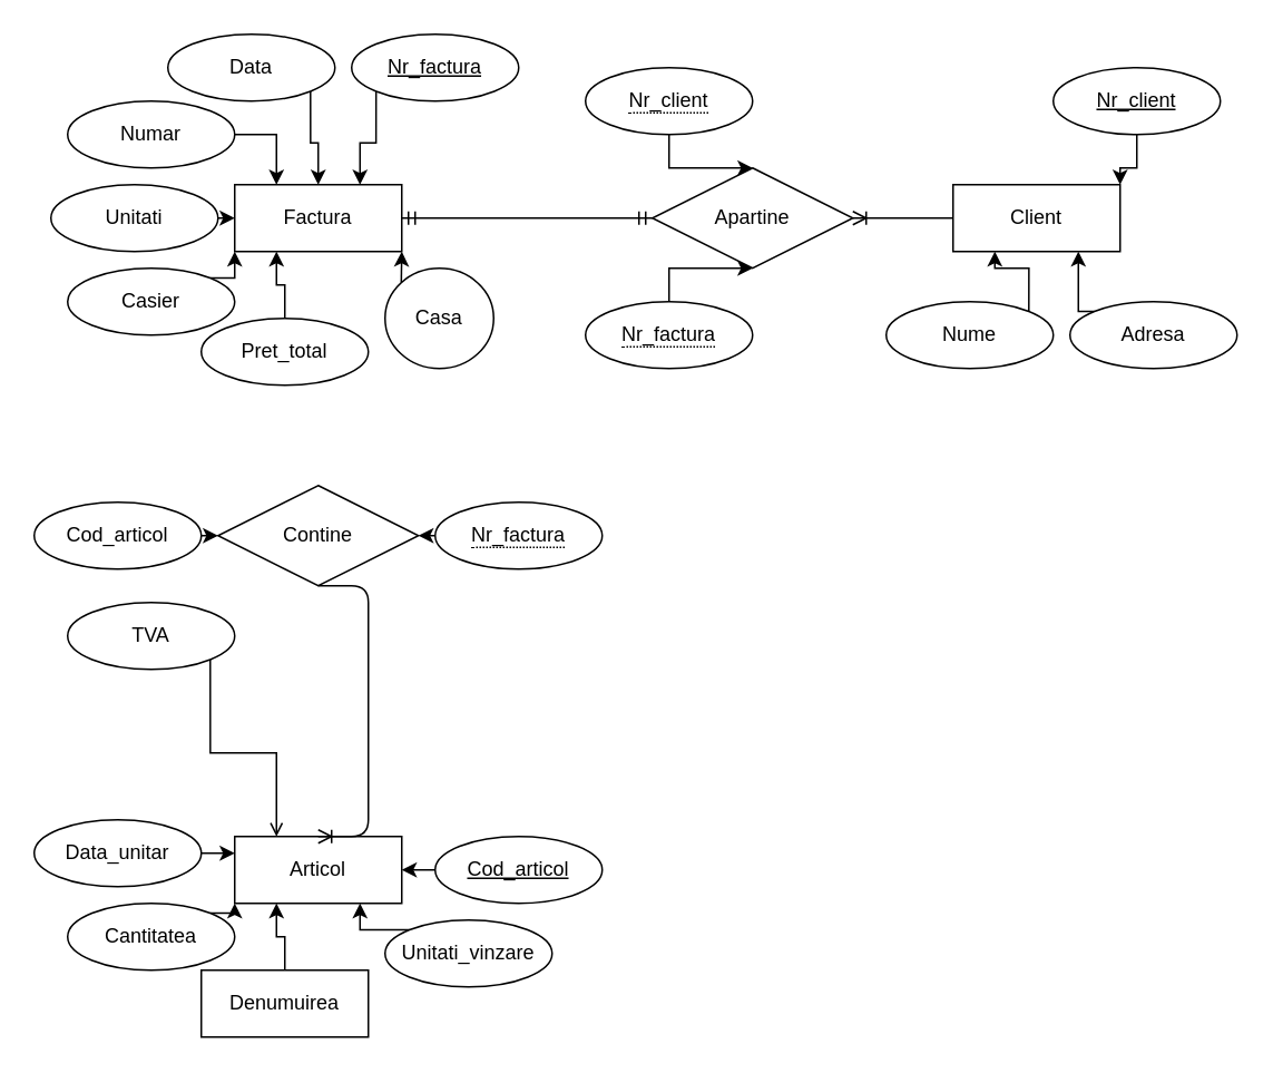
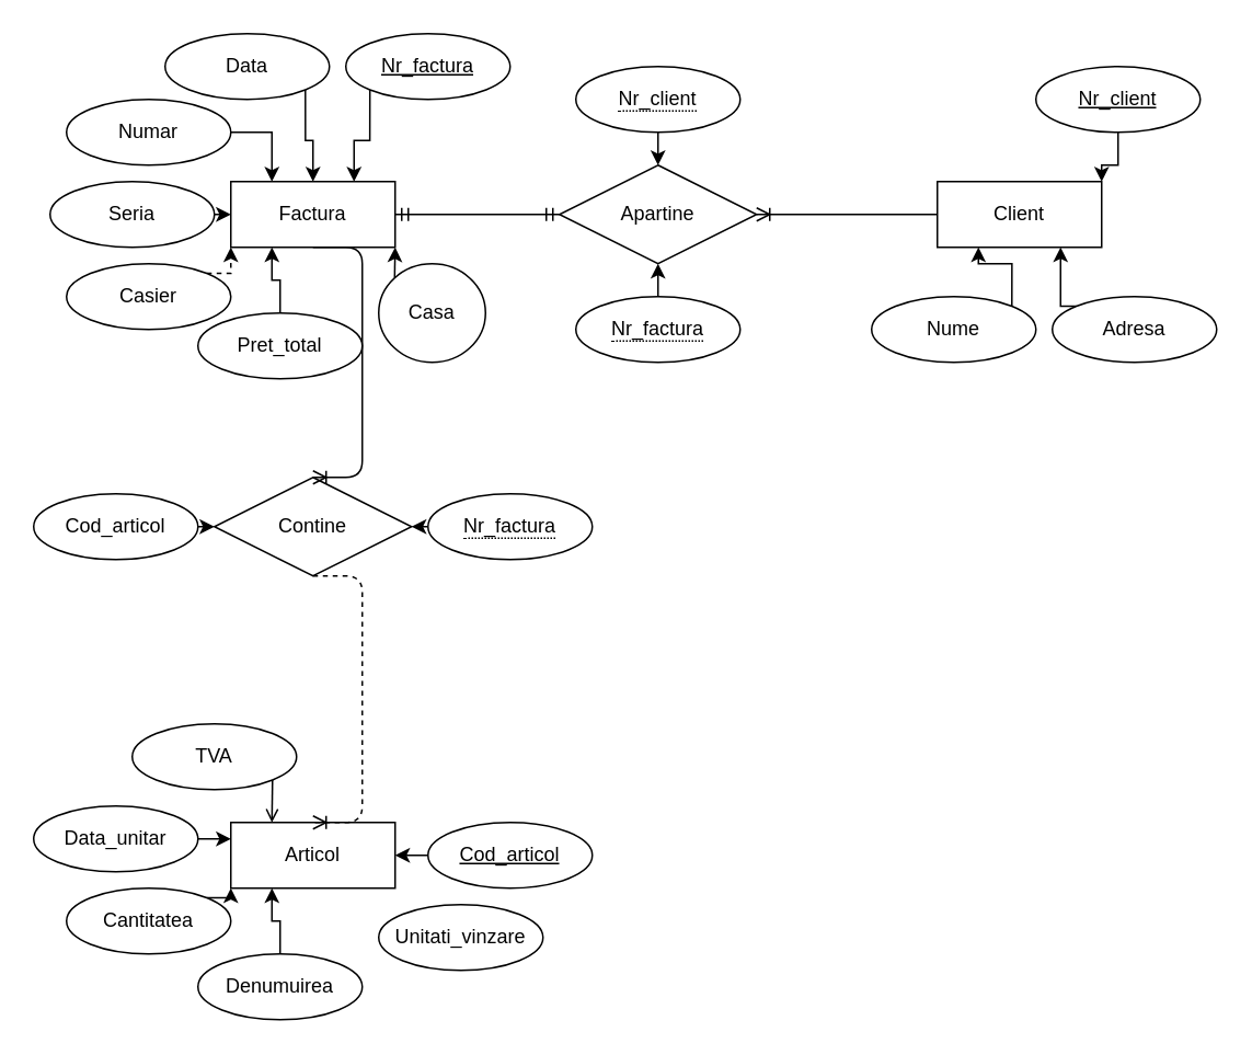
  <mxCell id="0" />
  <mxCell id="1" parent="0" />
  <mxCell id="2" value="Factura" style="whiteSpace=wrap;html=1;align=center;" vertex="1" parent="1"><mxGeometry x="140" y="110" width="100" height="40" as="geometry" /></mxCell>
  <mxCell id="3" value="Client" style="whiteSpace=wrap;html=1;align=center;" vertex="1" parent="1"><mxGeometry x="570" y="110" width="100" height="40" as="geometry" /></mxCell>
  <mxCell id="4" value="Articol" style="whiteSpace=wrap;html=1;align=center;" vertex="1" parent="1"><mxGeometry x="140" y="500" width="100" height="40" as="geometry" /></mxCell>
- <mxCell id="5" value="Apartine" style="shape=rhombus;perimeter=rhombusPerimeter;whiteSpace=wrap;html=1;align=center;" vertex="1" parent="1"><mxGeometry x="390" y="100" width="120" height="60" as="geometry" /></mxCell>
+ <mxCell id="5" value="Apartine" style="shape=rhombus;perimeter=rhombusPerimeter;whiteSpace=wrap;html=1;align=center;" vertex="1" parent="1"><mxGeometry x="340" y="100" width="120" height="60" as="geometry" /></mxCell>
  <mxCell id="6" value="Contine" style="shape=rhombus;perimeter=rhombusPerimeter;whiteSpace=wrap;html=1;align=center;" vertex="1" parent="1"><mxGeometry x="130" y="290" width="120" height="60" as="geometry" /></mxCell>
- <mxCell id="8" value="" style="edgeStyle=entityRelationEdgeStyle;fontSize=12;html=1;endArrow=ERoneToMany;entryX=0.5;entryY=0;entryDx=0;entryDy=0;exitX=0.5;exitY=1;exitDx=0;exitDy=0;" edge="1" parent="1" source="6" target="4"><mxGeometry width="100" height="100" relative="1" as="geometry"><mxPoint x="208" y="329" as="sourcePoint" /><mxPoint x="205" y="460" as="targetPoint" /></mxGeometry></mxCell>
+ <mxCell id="7" value="" style="edgeStyle=entityRelationEdgeStyle;fontSize=12;html=1;endArrow=ERoneToMany;exitX=0.5;exitY=1;exitDx=0;exitDy=0;entryX=0.5;entryY=0;entryDx=0;entryDy=0;" edge="1" parent="1" source="2" target="6"><mxGeometry width="100" height="100" relative="1" as="geometry"><mxPoint x="150" y="320" as="sourcePoint" /><mxPoint x="190" y="220" as="targetPoint" /></mxGeometry></mxCell>
+ <mxCell id="8" value="" style="edgeStyle=entityRelationEdgeStyle;fontSize=12;html=1;endArrow=ERoneToMany;entryX=0.5;entryY=0;entryDx=0;entryDy=0;exitX=0.5;exitY=1;exitDx=0;exitDy=0;dashed=1;" edge="1" parent="1" source="6" target="4"><mxGeometry width="100" height="100" relative="1" as="geometry"><mxPoint x="208" y="329" as="sourcePoint" /><mxPoint x="205" y="460" as="targetPoint" /></mxGeometry></mxCell>
  <mxCell id="9" value="" style="edgeStyle=entityRelationEdgeStyle;fontSize=12;html=1;endArrow=ERmandOne;startArrow=ERmandOne;exitX=1;exitY=0.5;exitDx=0;exitDy=0;entryX=0;entryY=0.5;entryDx=0;entryDy=0;" edge="1" parent="1" source="2" target="5"><mxGeometry width="100" height="100" relative="1" as="geometry"><mxPoint x="330" y="290" as="sourcePoint" /><mxPoint x="430" y="190" as="targetPoint" /></mxGeometry></mxCell>
  <mxCell id="10" value="" style="edgeStyle=entityRelationEdgeStyle;fontSize=12;html=1;endArrow=ERoneToMany;entryX=1;entryY=0.5;entryDx=0;entryDy=0;exitX=0;exitY=0.5;exitDx=0;exitDy=0;" edge="1" parent="1" source="3" target="5"><mxGeometry width="100" height="100" relative="1" as="geometry"><mxPoint x="470" y="270" as="sourcePoint" /><mxPoint x="570" y="170" as="targetPoint" /></mxGeometry></mxCell>
  <mxCell id="11" style="edgeStyle=orthogonalEdgeStyle;rounded=0;orthogonalLoop=1;jettySize=auto;html=1;exitX=0;exitY=0;exitDx=0;exitDy=0;entryX=0.75;entryY=1;entryDx=0;entryDy=0;" edge="1" parent="1" source="12" target="3"><mxGeometry relative="1" as="geometry" /></mxCell>
  <mxCell id="12" value="Adresa" style="ellipse;whiteSpace=wrap;html=1;align=center;" vertex="1" parent="1"><mxGeometry x="640" y="180" width="100" height="40" as="geometry" /></mxCell>
  <mxCell id="13" style="edgeStyle=orthogonalEdgeStyle;rounded=0;orthogonalLoop=1;jettySize=auto;html=1;exitX=0;exitY=1;exitDx=0;exitDy=0;entryX=0.25;entryY=1;entryDx=0;entryDy=0;" edge="1" parent="1" source="14" target="3"><mxGeometry relative="1" as="geometry" /></mxCell>
  <mxCell id="14" value="Nume" style="ellipse;whiteSpace=wrap;html=1;align=center;direction=west;" vertex="1" parent="1"><mxGeometry x="530" y="180" width="100" height="40" as="geometry" /></mxCell>
  <mxCell id="15" style="edgeStyle=orthogonalEdgeStyle;rounded=0;orthogonalLoop=1;jettySize=auto;html=1;entryX=1;entryY=0;entryDx=0;entryDy=0;" edge="1" parent="1" source="16" target="3"><mxGeometry relative="1" as="geometry"><mxPoint x="670" y="100" as="targetPoint" /></mxGeometry></mxCell>
  <mxCell id="16" value="Nr_client" style="ellipse;whiteSpace=wrap;html=1;align=center;fontStyle=4;" vertex="1" parent="1"><mxGeometry x="630" y="40" width="100" height="40" as="geometry" /></mxCell>
  <mxCell id="17" style="edgeStyle=orthogonalEdgeStyle;rounded=0;orthogonalLoop=1;jettySize=auto;html=1;exitX=0;exitY=0.5;exitDx=0;exitDy=0;entryX=0;entryY=0.5;entryDx=0;entryDy=0;" edge="1" parent="1" source="18" target="2"><mxGeometry relative="1" as="geometry" /></mxCell>
- <mxCell id="18" value="Unitati" style="ellipse;whiteSpace=wrap;html=1;align=center;direction=west;" vertex="1" parent="1"><mxGeometry x="30" y="110" width="100" height="40" as="geometry" /></mxCell>
+ <mxCell id="18" value="Seria" style="ellipse;whiteSpace=wrap;html=1;align=center;direction=west;" vertex="1" parent="1"><mxGeometry x="30" y="110" width="100" height="40" as="geometry" /></mxCell>
  <mxCell id="19" style="edgeStyle=orthogonalEdgeStyle;rounded=0;orthogonalLoop=1;jettySize=auto;html=1;exitX=0;exitY=0.5;exitDx=0;exitDy=0;entryX=0.25;entryY=0;entryDx=0;entryDy=0;" edge="1" parent="1" source="20" target="2"><mxGeometry relative="1" as="geometry" /></mxCell>
  <mxCell id="20" value="Numar" style="ellipse;whiteSpace=wrap;html=1;align=center;direction=west;" vertex="1" parent="1"><mxGeometry x="40" y="60" width="100" height="40" as="geometry" /></mxCell>
  <mxCell id="21" style="edgeStyle=orthogonalEdgeStyle;rounded=0;orthogonalLoop=1;jettySize=auto;html=1;exitX=0;exitY=1;exitDx=0;exitDy=0;entryX=0.75;entryY=0;entryDx=0;entryDy=0;" edge="1" parent="1" source="22" target="2"><mxGeometry relative="1" as="geometry" /></mxCell>
  <mxCell id="22" value="Nr_factura" style="ellipse;whiteSpace=wrap;html=1;align=center;fontStyle=4;" vertex="1" parent="1"><mxGeometry x="210" y="20" width="100" height="40" as="geometry" /></mxCell>
  <mxCell id="23" style="edgeStyle=orthogonalEdgeStyle;rounded=0;orthogonalLoop=1;jettySize=auto;html=1;exitX=0;exitY=0;exitDx=0;exitDy=0;entryX=0.5;entryY=0;entryDx=0;entryDy=0;" edge="1" parent="1" source="24" target="2"><mxGeometry relative="1" as="geometry" /></mxCell>
  <mxCell id="24" value="Data" style="ellipse;whiteSpace=wrap;html=1;align=center;direction=west;" vertex="1" parent="1"><mxGeometry x="100" y="20" width="100" height="40" as="geometry" /></mxCell>
- <mxCell id="25" style="edgeStyle=orthogonalEdgeStyle;rounded=0;orthogonalLoop=1;jettySize=auto;html=1;exitX=0;exitY=1;exitDx=0;exitDy=0;entryX=0;entryY=1;entryDx=0;entryDy=0;" edge="1" parent="1" source="26" target="2"><mxGeometry relative="1" as="geometry" /></mxCell>
+ <mxCell id="25" style="edgeStyle=orthogonalEdgeStyle;rounded=0;orthogonalLoop=1;jettySize=auto;html=1;exitX=0;exitY=1;exitDx=0;exitDy=0;entryX=0;entryY=1;entryDx=0;entryDy=0;dashed=1;" edge="1" parent="1" source="26" target="2"><mxGeometry relative="1" as="geometry" /></mxCell>
  <mxCell id="26" value="Casier" style="ellipse;whiteSpace=wrap;html=1;align=center;direction=west;" vertex="1" parent="1"><mxGeometry x="40" y="160" width="100" height="40" as="geometry" /></mxCell>
  <mxCell id="27" style="edgeStyle=orthogonalEdgeStyle;rounded=0;orthogonalLoop=1;jettySize=auto;html=1;exitX=1;exitY=1;exitDx=0;exitDy=0;entryX=1;entryY=1;entryDx=0;entryDy=0;" edge="1" parent="1" source="28" target="2"><mxGeometry relative="1" as="geometry" /></mxCell>
  <mxCell id="28" value="Casa" style="ellipse;whiteSpace=wrap;html=1;align=center;direction=west;" vertex="1" parent="1"><mxGeometry x="230" y="160" width="65" height="60" as="geometry" /></mxCell>
  <mxCell id="29" style="edgeStyle=orthogonalEdgeStyle;rounded=0;orthogonalLoop=1;jettySize=auto;html=1;exitX=0.5;exitY=1;exitDx=0;exitDy=0;entryX=0.25;entryY=1;entryDx=0;entryDy=0;" edge="1" parent="1" source="30" target="2"><mxGeometry relative="1" as="geometry" /></mxCell>
  <mxCell id="30" value="Pret_total" style="ellipse;whiteSpace=wrap;html=1;align=center;direction=west;" vertex="1" parent="1"><mxGeometry x="120" y="190" width="100" height="40" as="geometry" /></mxCell>
- <mxCell id="31" style="edgeStyle=orthogonalEdgeStyle;rounded=0;orthogonalLoop=1;jettySize=auto;html=1;exitX=1;exitY=1;exitDx=0;exitDy=0;entryX=0.75;entryY=1;entryDx=0;entryDy=0;" edge="1" parent="1" source="32" target="4"><mxGeometry relative="1" as="geometry" /></mxCell>
  <mxCell id="32" value="Unitati_vinzare" style="ellipse;whiteSpace=wrap;html=1;align=center;direction=west;" vertex="1" parent="1"><mxGeometry x="230" y="550" width="100" height="40" as="geometry" /></mxCell>
  <mxCell id="33" style="edgeStyle=orthogonalEdgeStyle;rounded=0;orthogonalLoop=1;jettySize=auto;html=1;exitX=0;exitY=1;exitDx=0;exitDy=0;entryX=0;entryY=1;entryDx=0;entryDy=0;" edge="1" parent="1" source="34" target="4"><mxGeometry relative="1" as="geometry" /></mxCell>
  <mxCell id="34" value="Cantitatea" style="ellipse;whiteSpace=wrap;html=1;align=center;direction=west;" vertex="1" parent="1"><mxGeometry x="40" y="540" width="100" height="40" as="geometry" /></mxCell>
  <mxCell id="35" style="edgeStyle=orthogonalEdgeStyle;rounded=0;orthogonalLoop=1;jettySize=auto;html=1;exitX=0;exitY=0.5;exitDx=0;exitDy=0;entryX=0;entryY=0.25;entryDx=0;entryDy=0;" edge="1" parent="1" source="36" target="4"><mxGeometry relative="1" as="geometry" /></mxCell>
  <mxCell id="36" value="Data_unitar" style="ellipse;whiteSpace=wrap;html=1;align=center;direction=west;" vertex="1" parent="1"><mxGeometry y="490" width="100" height="40" as="geometry" x="20" /></mxCell>
  <mxCell id="37" style="edgeStyle=orthogonalEdgeStyle;rounded=0;orthogonalLoop=1;jettySize=auto;html=1;exitX=0.5;exitY=1;exitDx=0;exitDy=0;entryX=0.25;entryY=1;entryDx=0;entryDy=0;" edge="1" parent="1" source="38" target="4"><mxGeometry relative="1" as="geometry" /></mxCell>
- <mxCell id="38" value="Denumuirea" style="whiteSpace=wrap;html=1;align=center;direction=west;rounded=0;" vertex="1" parent="1"><mxGeometry x="120" y="580" width="100" height="40" as="geometry" /></mxCell>
+ <mxCell id="38" value="Denumuirea" style="ellipse;whiteSpace=wrap;html=1;align=center;direction=west;" vertex="1" parent="1"><mxGeometry x="120" y="580" width="100" height="40" as="geometry" /></mxCell>
  <mxCell id="39" style="edgeStyle=orthogonalEdgeStyle;rounded=0;orthogonalLoop=1;jettySize=auto;html=1;exitX=0;exitY=0.5;exitDx=0;exitDy=0;entryX=1;entryY=0.5;entryDx=0;entryDy=0;" edge="1" parent="1" source="40" target="4"><mxGeometry relative="1" as="geometry" /></mxCell>
  <mxCell id="40" value="Cod_articol" style="ellipse;whiteSpace=wrap;html=1;align=center;fontStyle=4;" vertex="1" parent="1"><mxGeometry x="260" y="500" width="100" height="40" as="geometry" /></mxCell>
  <mxCell id="41" style="edgeStyle=orthogonalEdgeStyle;rounded=0;orthogonalLoop=1;jettySize=auto;html=1;exitX=0;exitY=0;exitDx=0;exitDy=0;entryX=0.25;entryY=0;entryDx=0;entryDy=0;endArrow=open;" edge="1" parent="1" source="42" target="4"><mxGeometry relative="1" as="geometry" /></mxCell>
- <mxCell id="42" value="TVA" style="ellipse;whiteSpace=wrap;html=1;align=center;direction=west;" vertex="1" parent="1"><mxGeometry x="40" y="360" width="100" height="40" as="geometry" /></mxCell>
+ <mxCell id="42" value="TVA" style="ellipse;whiteSpace=wrap;html=1;align=center;direction=west;" vertex="1" parent="1"><mxGeometry x="80" y="440" width="100" height="40" as="geometry" /></mxCell>
  <mxCell id="43" style="edgeStyle=orthogonalEdgeStyle;rounded=0;orthogonalLoop=1;jettySize=auto;html=1;exitX=0.5;exitY=0;exitDx=0;exitDy=0;" edge="1" parent="1" source="34" target="34"><mxGeometry relative="1" as="geometry" /></mxCell>
  <mxCell id="44" style="edgeStyle=orthogonalEdgeStyle;rounded=0;orthogonalLoop=1;jettySize=auto;html=1;exitX=0;exitY=0.5;exitDx=0;exitDy=0;entryX=1;entryY=0.5;entryDx=0;entryDy=0;" edge="1" parent="1" source="45" target="6"><mxGeometry relative="1" as="geometry" /></mxCell>
  <mxCell id="45" value="&lt;span style=&quot;border-bottom: 1px dotted&quot;&gt;Nr_factura&lt;/span&gt;" style="ellipse;whiteSpace=wrap;html=1;align=center;" vertex="1" parent="1"><mxGeometry x="260" y="300" width="100" height="40" as="geometry" /></mxCell>
  <mxCell id="46" style="edgeStyle=orthogonalEdgeStyle;rounded=0;orthogonalLoop=1;jettySize=auto;html=1;exitX=1;exitY=0.5;exitDx=0;exitDy=0;entryX=0;entryY=0.5;entryDx=0;entryDy=0;" edge="1" parent="1" source="47" target="6"><mxGeometry relative="1" as="geometry" /></mxCell>
  <mxCell id="47" value="Cod_articol" style="ellipse;whiteSpace=wrap;html=1;align=center;" vertex="1" parent="1"><mxGeometry y="300" width="100" height="40" as="geometry" x="20" /></mxCell>
  <mxCell id="48" style="edgeStyle=orthogonalEdgeStyle;rounded=0;orthogonalLoop=1;jettySize=auto;html=1;exitX=0.5;exitY=0;exitDx=0;exitDy=0;entryX=0.5;entryY=1;entryDx=0;entryDy=0;" edge="1" parent="1" source="49" target="5"><mxGeometry relative="1" as="geometry" /></mxCell>
  <mxCell id="49" value="&lt;span style=&quot;border-bottom: 1px dotted&quot;&gt;Nr_factura&lt;/span&gt;" style="ellipse;whiteSpace=wrap;html=1;align=center;" vertex="1" parent="1"><mxGeometry x="350" y="180" width="100" height="40" as="geometry" /></mxCell>
  <mxCell id="50" style="edgeStyle=orthogonalEdgeStyle;rounded=0;orthogonalLoop=1;jettySize=auto;html=1;exitX=0.5;exitY=1;exitDx=0;exitDy=0;entryX=0.5;entryY=0;entryDx=0;entryDy=0;" edge="1" parent="1" source="51" target="5"><mxGeometry relative="1" as="geometry" /></mxCell>
  <mxCell id="51" value="&lt;span style=&quot;border-bottom: 1px dotted&quot;&gt;Nr_client&lt;/span&gt;" style="ellipse;whiteSpace=wrap;html=1;align=center;" vertex="1" parent="1"><mxGeometry x="350" y="40" width="100" height="40" as="geometry" /></mxCell>
